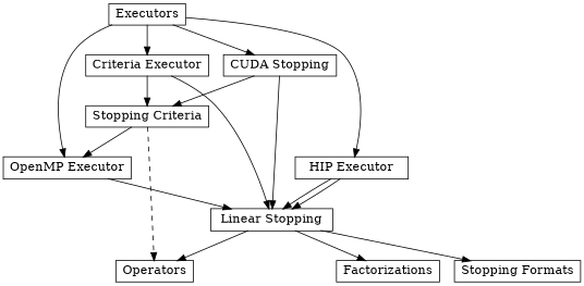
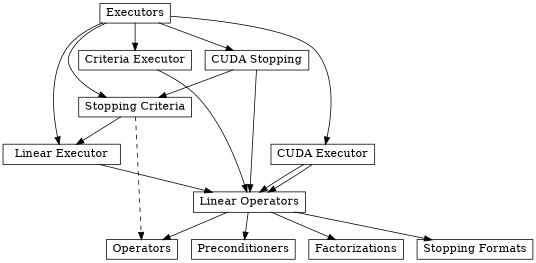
  digraph {
    rankdir=TB
    node [color=black fillcolor=white fontname="Times-Roman" fontsize=15 shape=record style=filled]
    edge [color=black fontname="Times-Roman" fontsize=14 labelfontname="Times-Roman" labelfontsize=14 style=solid]
    n1 [height=0.2 label=Executors width=0.4]
-   n2 [height=0.2 label="OpenMP Executor" width=0.4]
+   n2 [height=0.2 label="Linear Executor" width=0.4]
    n3 [height=0.2 label="Criteria Executor" width=0.4]
    n4 [height=0.2 label="CUDA Stopping" width=0.4]
-   n5 [height=0.2 label="HIP Executor" width=0.4]
-   n6 [height=0.2 label="Linear Stopping" width=0.4]
+   n5 [height=0.2 label="CUDA Executor" width=0.4]
+   n6 [height=0.2 label="Linear Operators" width=0.4]
    n7 [height=0.2 label="Stopping Criteria" width=0.4]
    n8 [height=0.2 label=Operators width=0.4]
+   n9 [height=0.2 label=Preconditioners width=0.4]
    n10 [height=0.2 label=Factorizations width=0.4]
    n11 [height=0.2 label="Stopping Formats" width=0.4]
    n1 -> n2
    n1 -> n3
    n1 -> n4
    n1 -> n5
    n2 -> n6
    n3 -> n6
-   n3 -> n7
+   n1 -> n7
    n4 -> n6
    n4 -> n7
    n5 -> n6
    n5 -> n6
    n6 -> n8
+   n6 -> n9
    n6 -> n10
    n6 -> n11
    n7 -> n2
    n7 -> n8 [style=dashed]
  }
